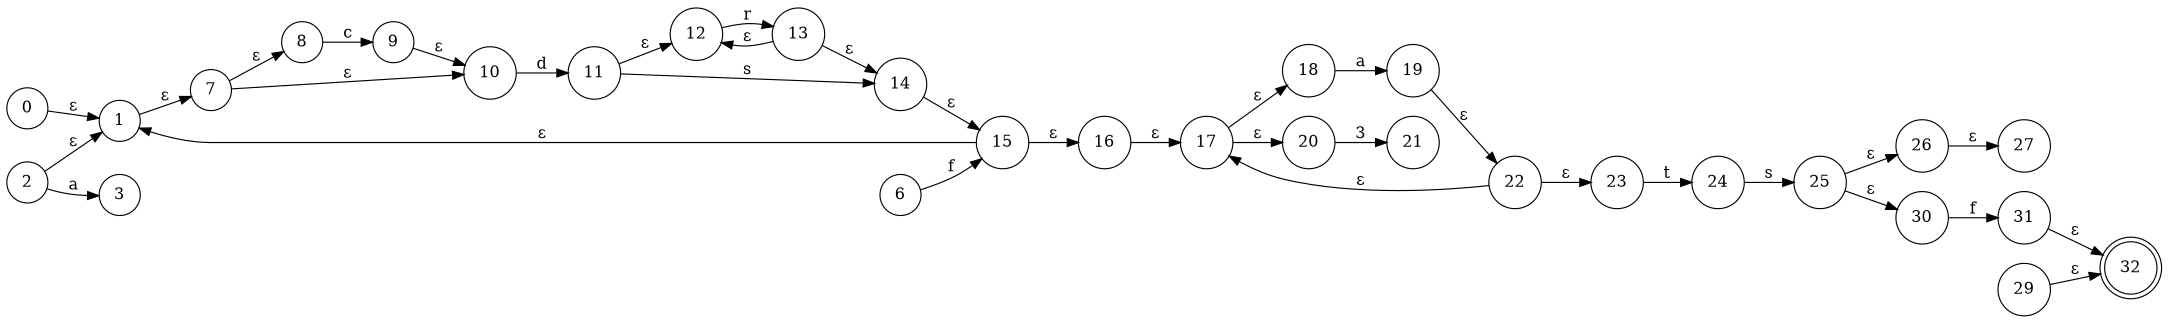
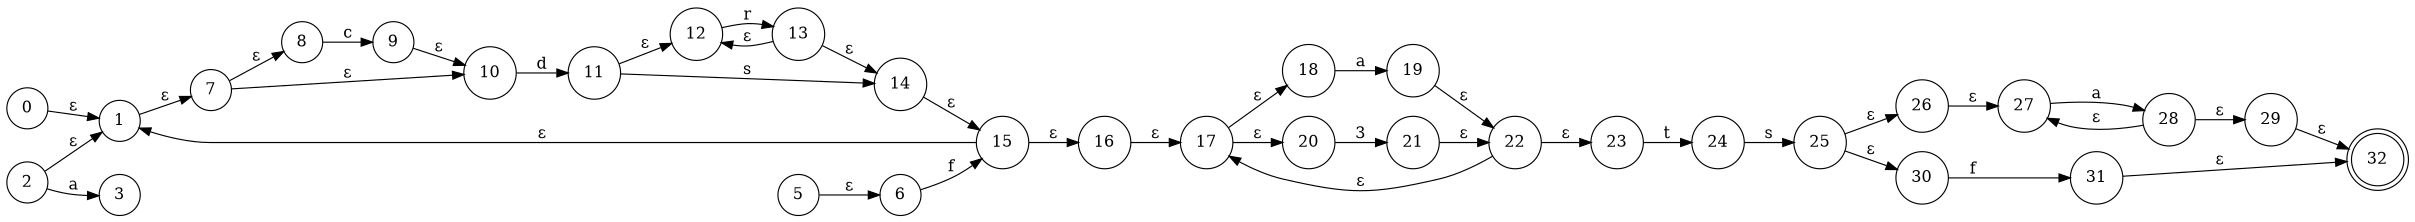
  digraph {
    rankdir=LR
    node [shape=circle]
    0
    1
    7
    2
    3
    8
    10
    15
    16
    17
    9
    11
+   5
    6
    12
    14
    13
    18
    20
    23
    24
    19
    21
    25
    22
    26
    30
    27
    31
+   28
    n31 [label=32 shape=doublecircle]
    29
    0 -> 1 [label="ε"]
    1 -> 7 [label="ε"]
    7 -> 8 [label="ε"]
    7 -> 10 [label="ε"]
    2 -> 1 [label="ε"]
    2 -> 3 [label=a]
    8 -> 9 [label=c]
    10 -> 11 [label=d]
    15 -> 1 [label="ε"]
    15 -> 16 [label="ε"]
    16 -> 17 [label="ε"]
    17 -> 18 [label="ε"]
    17 -> 20 [label="ε"]
    9 -> 10 [label="ε"]
    11 -> 12 [label="ε"]
    11 -> 14 [label=s]
+   5 -> 6 [label="ε"]
    6 -> 15 [label=f]
    12 -> 13 [label=r]
    14 -> 15 [label="ε"]
    13 -> 12 [label="ε"]
    13 -> 14 [label="ε"]
    18 -> 19 [label=a]
    20 -> 21 [label=3]
    23 -> 24 [label=t]
    24 -> 25 [label=s]
    19 -> 22 [label="ε"]
+   21 -> 22 [label="ε"]
    25 -> 26 [label="ε"]
    25 -> 30 [label="ε"]
    22 -> 17 [label="ε"]
    22 -> 23 [label="ε"]
    26 -> 27 [label="ε"]
    30 -> 31 [label=f]
+   27 -> 28 [label=a]
    31 -> n31 [label="ε"]
+   28 -> 27 [label="ε"]
+   28 -> 29 [label="ε"]
    29 -> n31 [label="ε"]
  }
